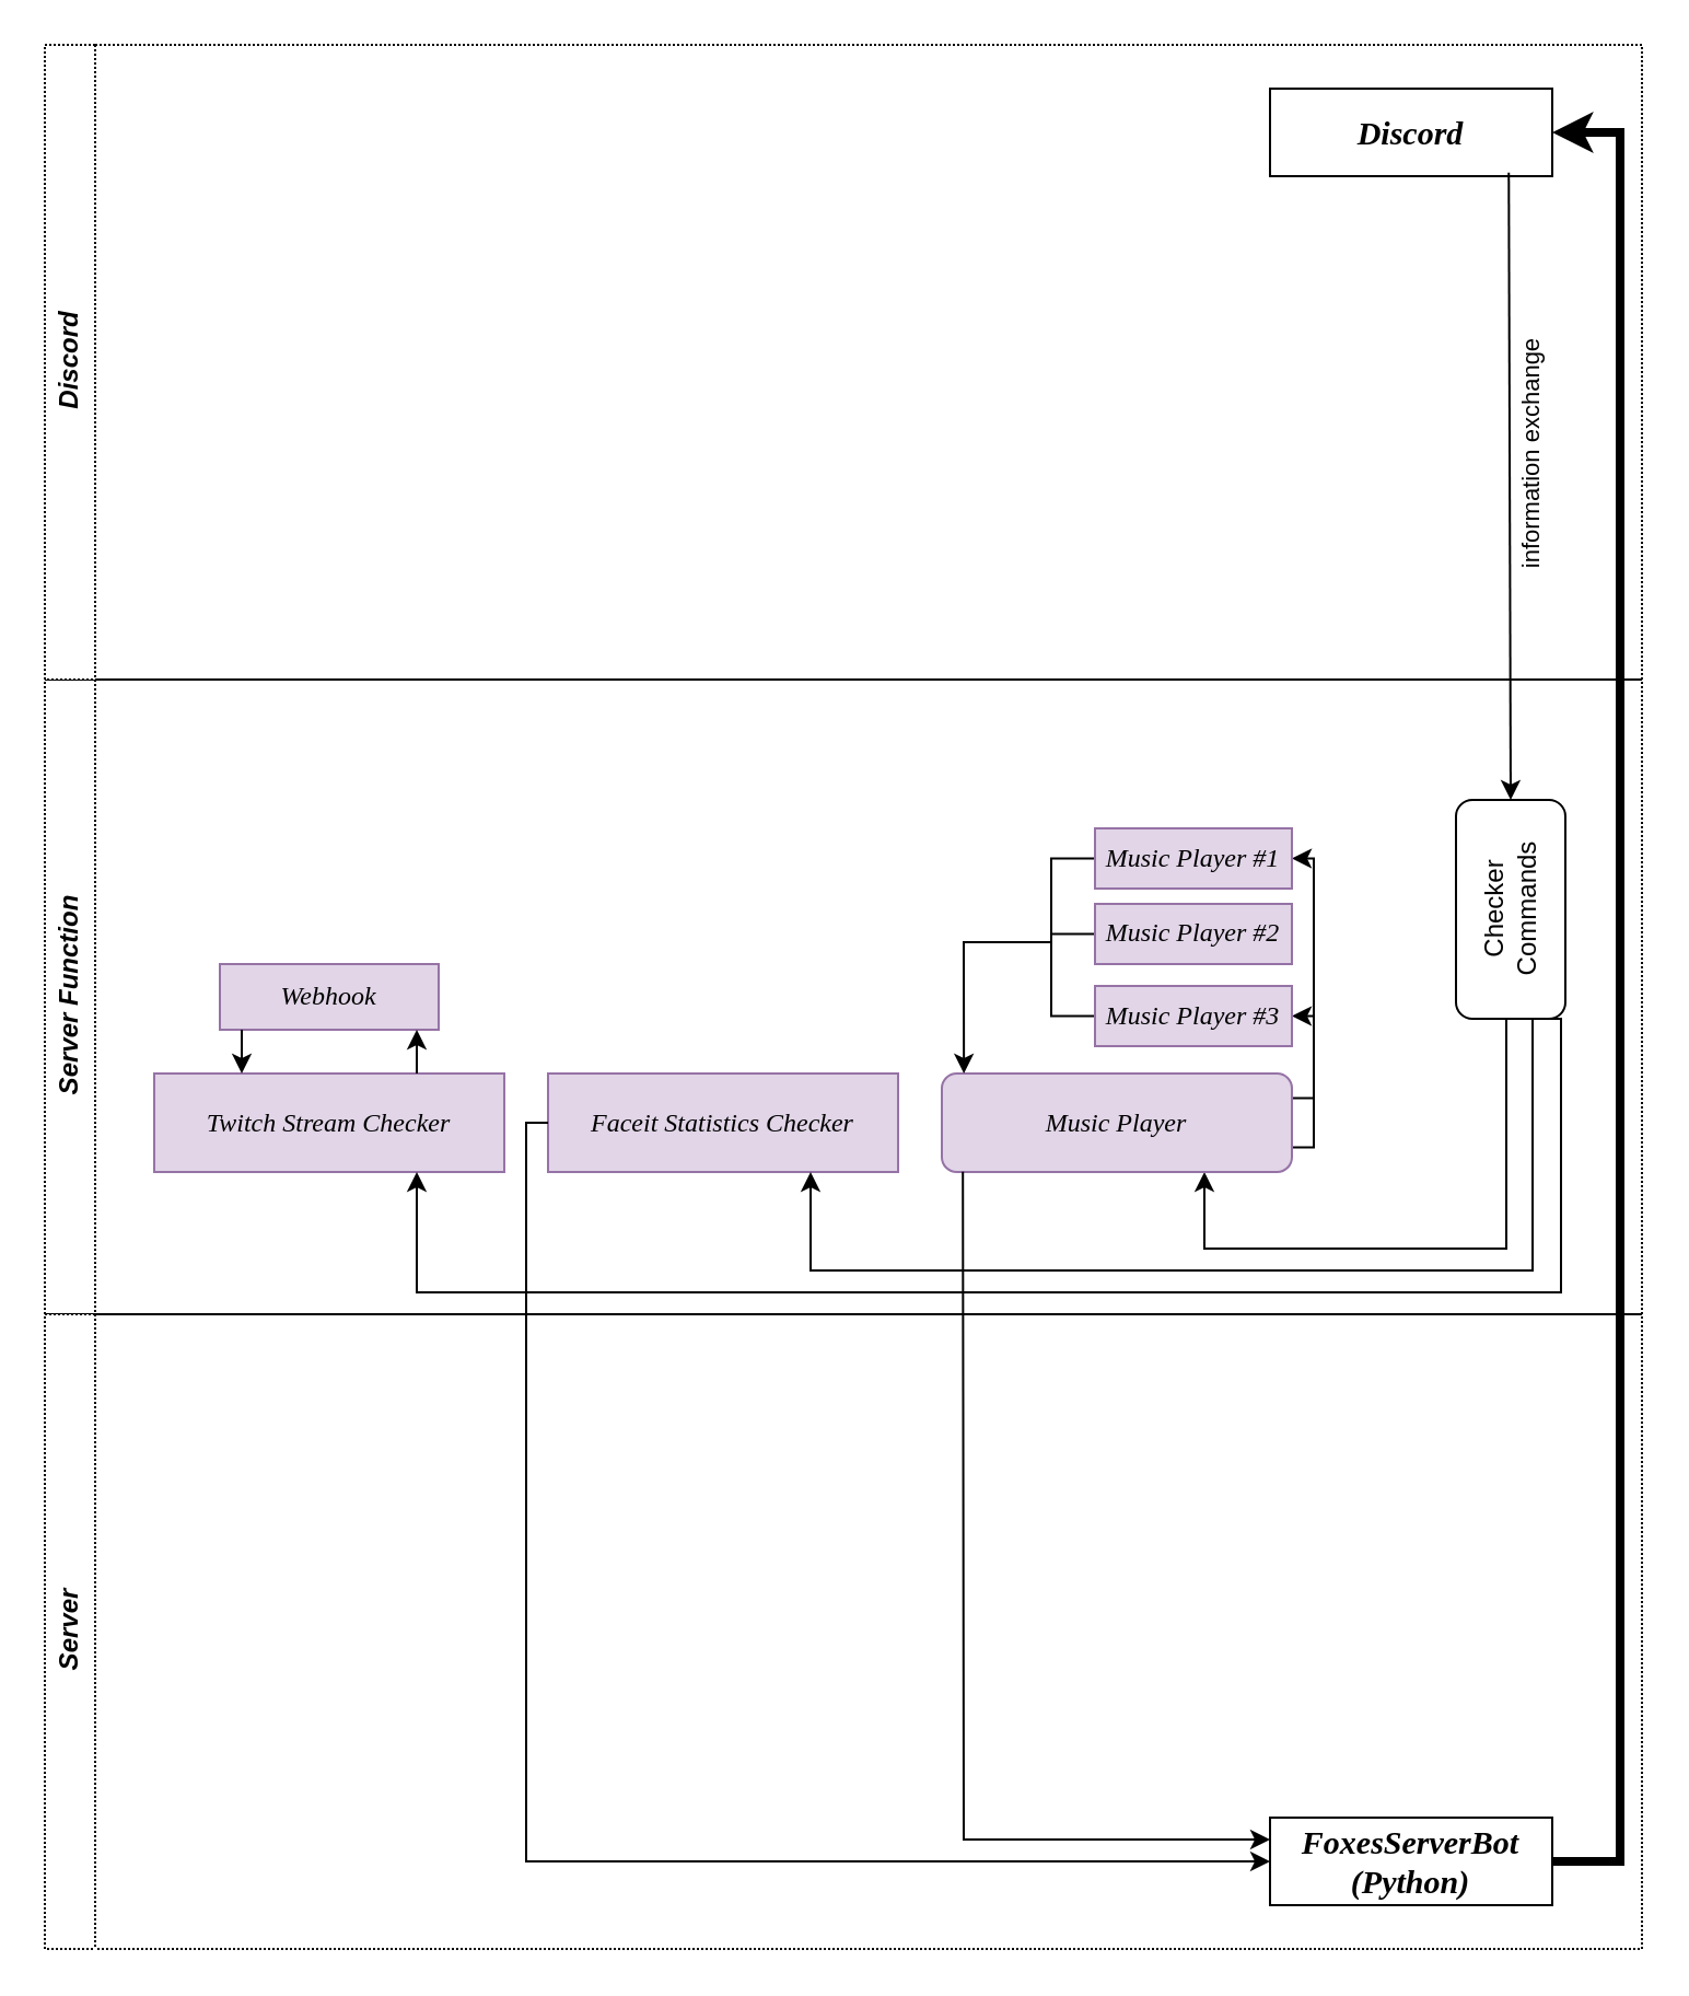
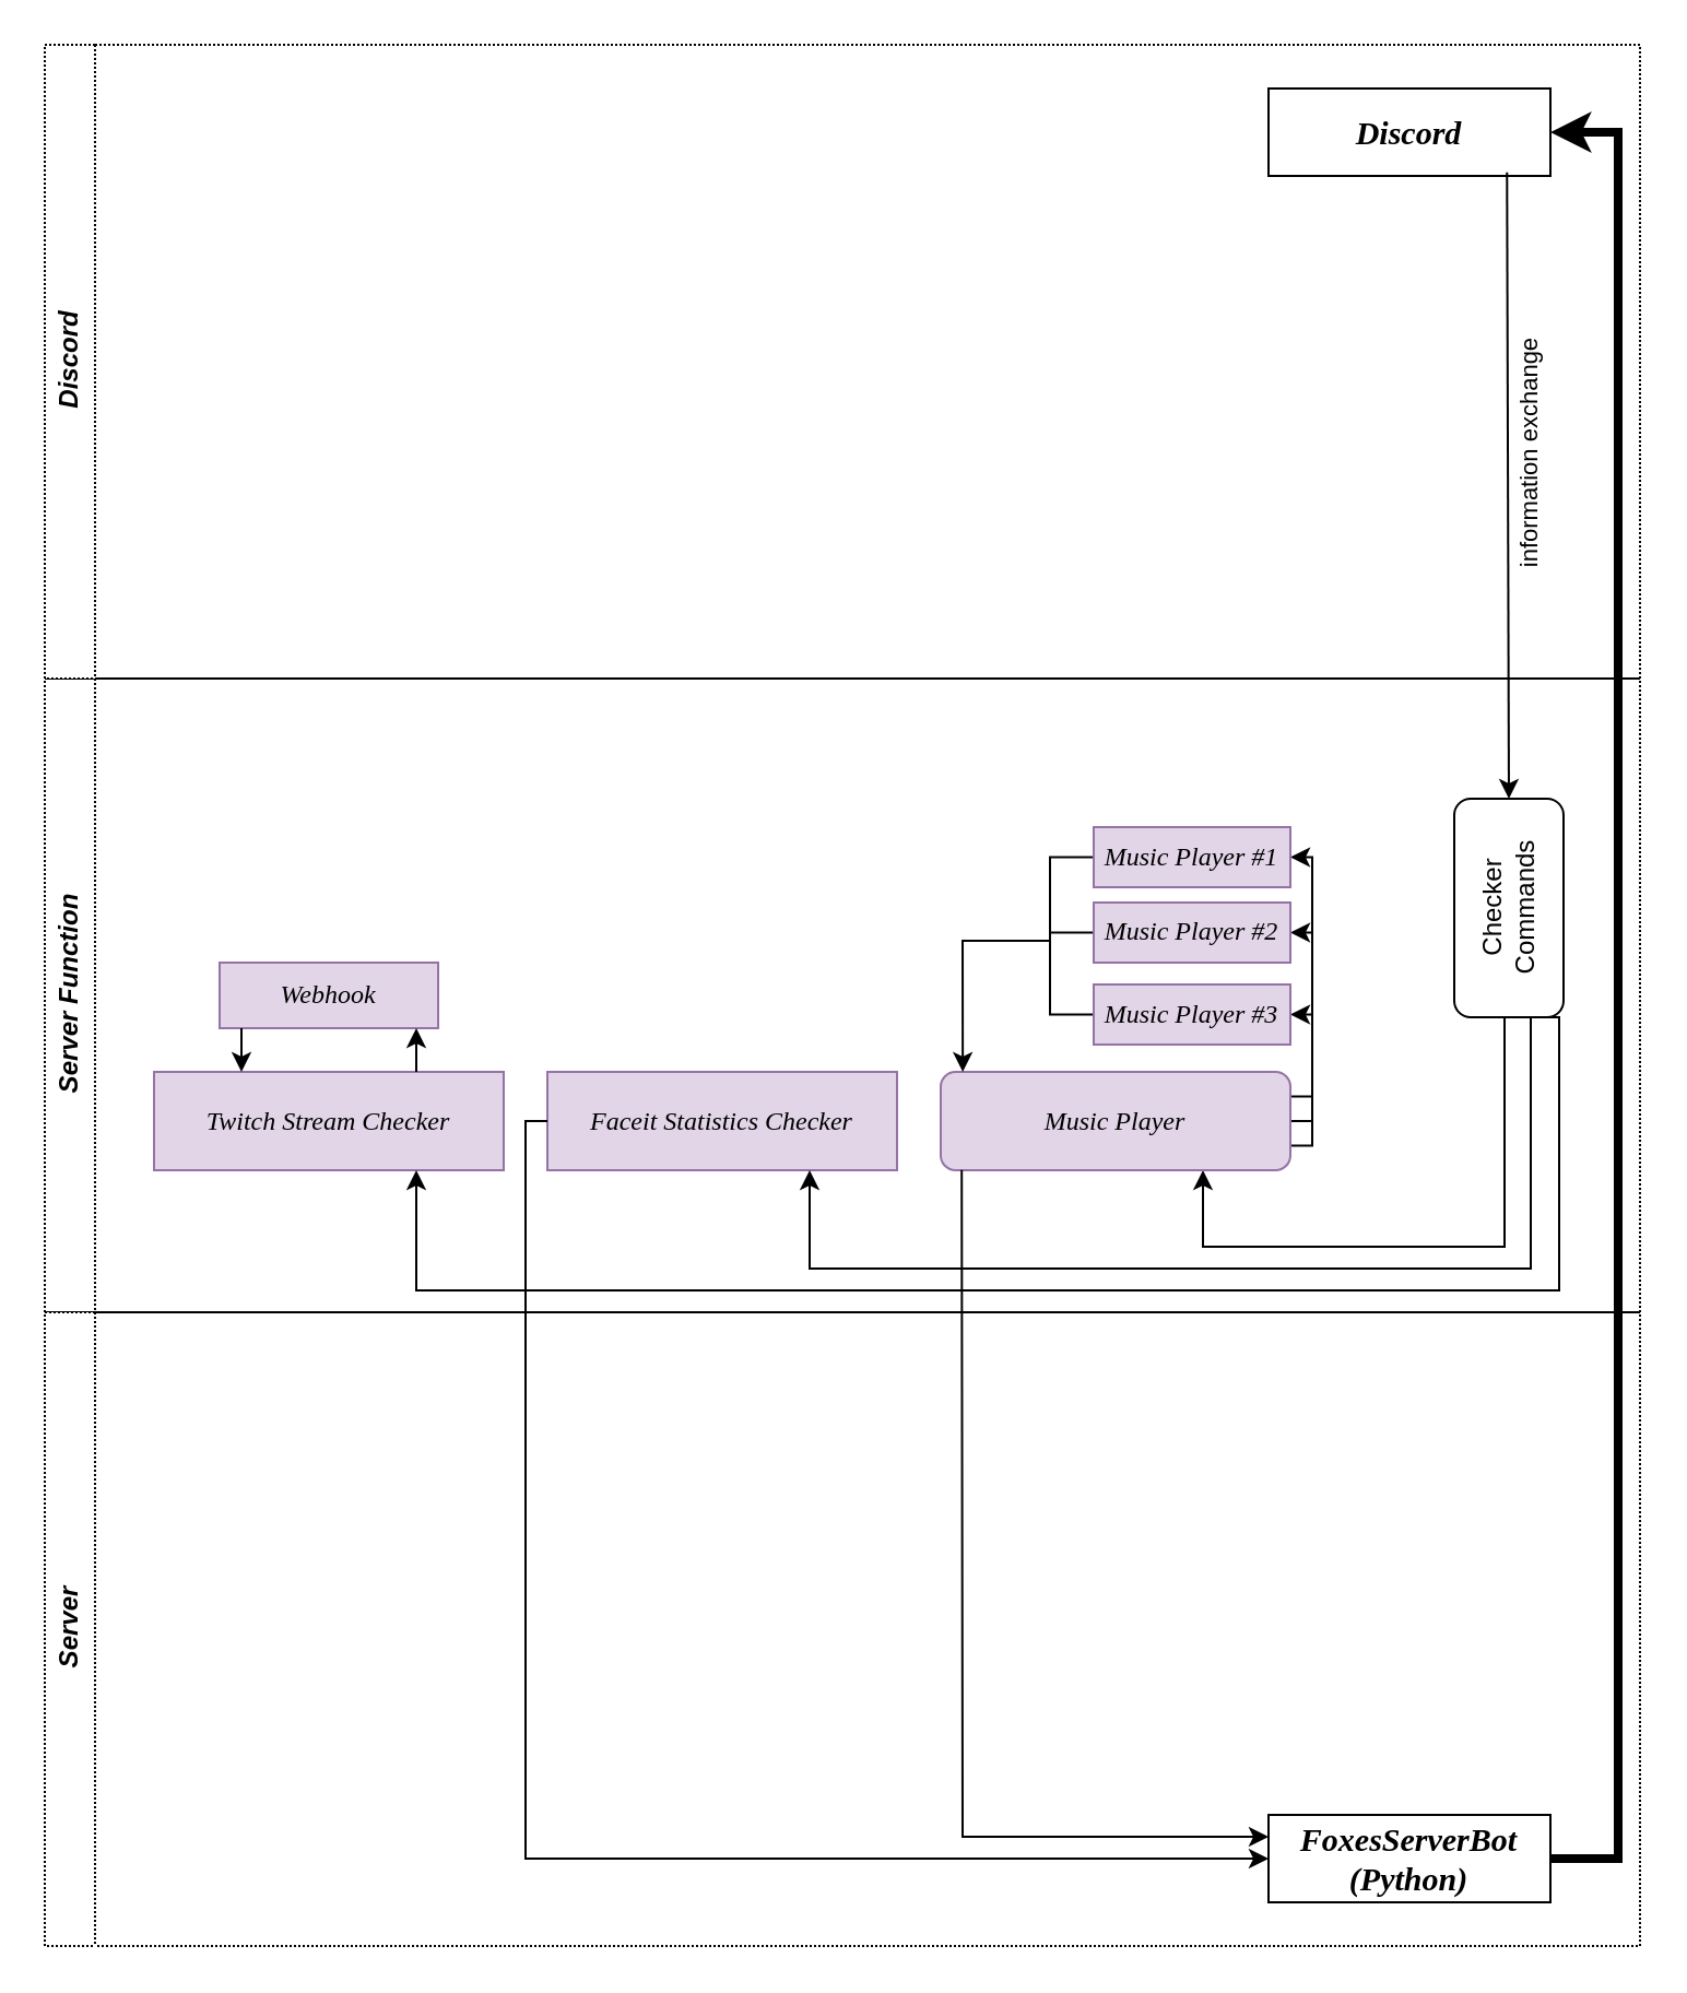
  <mxCell id="0" />
  <mxCell id="1" parent="0" />
  <mxCell id="2" value="&lt;i&gt;Server Function&lt;/i&gt;" style="swimlane;horizontal=0;whiteSpace=wrap;html=1;dashed=1;dashPattern=1 1;" vertex="1" parent="1"><mxGeometry x="20" y="310" width="730" height="290" as="geometry"><mxRectangle x="40" y="220" width="40" height="120" as="alternateBounds" /></mxGeometry></mxCell>
  <mxCell id="3" value="Twitch Stream Checker" style="rounded=0;whiteSpace=wrap;html=1;fontFamily=Times New Roman;fontStyle=2;fillColor=#e1d5e7;strokeColor=#9673a6;" vertex="1" parent="2"><mxGeometry x="50" y="180" width="160" height="45" as="geometry" /></mxCell>
  <mxCell id="4" value="Faceit Statistics Checker" style="rounded=0;whiteSpace=wrap;html=1;fontFamily=Times New Roman;fontStyle=2;fillColor=#e1d5e7;strokeColor=#9673a6;" vertex="1" parent="2"><mxGeometry x="230" y="180" width="160" height="45" as="geometry" /></mxCell>
  <mxCell id="5" style="edgeStyle=orthogonalEdgeStyle;rounded=0;orthogonalLoop=1;jettySize=auto;html=1;exitX=0;exitY=0.75;exitDx=0;exitDy=0;entryX=0.75;entryY=1;entryDx=0;entryDy=0;" edge="1" parent="2" source="8" target="3"><mxGeometry relative="1" as="geometry"><Array as="points"><mxPoint x="693" y="280" /><mxPoint x="170" y="280" /></Array></mxGeometry></mxCell>
  <mxCell id="6" style="edgeStyle=orthogonalEdgeStyle;rounded=0;orthogonalLoop=1;jettySize=auto;html=1;exitX=0;exitY=0.5;exitDx=0;exitDy=0;entryX=0.75;entryY=1;entryDx=0;entryDy=0;" edge="1" parent="2" source="8" target="4"><mxGeometry relative="1" as="geometry"><Array as="points"><mxPoint x="680" y="270" /><mxPoint x="350" y="270" /></Array></mxGeometry></mxCell>
  <mxCell id="7" style="edgeStyle=orthogonalEdgeStyle;rounded=0;orthogonalLoop=1;jettySize=auto;html=1;exitX=0;exitY=0.25;exitDx=0;exitDy=0;entryX=0.75;entryY=1;entryDx=0;entryDy=0;" edge="1" parent="2" source="8" target="12"><mxGeometry relative="1" as="geometry"><Array as="points"><mxPoint x="668" y="260" /><mxPoint x="530" y="260" /></Array></mxGeometry></mxCell>
  <mxCell id="8" value="Checker Commands" style="rounded=1;whiteSpace=wrap;html=1;rotation=-90;" vertex="1" parent="2"><mxGeometry x="620" y="80" width="100" height="50" as="geometry" /></mxCell>
  <mxCell id="9" style="edgeStyle=orthogonalEdgeStyle;rounded=0;orthogonalLoop=1;jettySize=auto;html=1;exitX=1;exitY=0.25;exitDx=0;exitDy=0;entryX=1;entryY=0.5;entryDx=0;entryDy=0;" edge="1" parent="2" source="12" target="17"><mxGeometry relative="1" as="geometry"><Array as="points"><mxPoint x="580" y="191" /><mxPoint x="580" y="154" /></Array></mxGeometry></mxCell>
+ <mxCell id="10" style="edgeStyle=orthogonalEdgeStyle;rounded=0;orthogonalLoop=1;jettySize=auto;html=1;exitX=1;exitY=0.5;exitDx=0;exitDy=0;entryX=1;entryY=0.5;entryDx=0;entryDy=0;" edge="1" parent="2" source="12" target="16"><mxGeometry relative="1" as="geometry"><Array as="points"><mxPoint x="580" y="203" /><mxPoint x="580" y="116" /></Array></mxGeometry></mxCell>
  <mxCell id="11" style="edgeStyle=orthogonalEdgeStyle;rounded=0;orthogonalLoop=1;jettySize=auto;html=1;exitX=1;exitY=0.75;exitDx=0;exitDy=0;entryX=1;entryY=0.5;entryDx=0;entryDy=0;" edge="1" parent="2" source="12" target="14"><mxGeometry relative="1" as="geometry"><Array as="points"><mxPoint x="580" y="214" /><mxPoint x="580" y="82" /></Array></mxGeometry></mxCell>
  <mxCell id="12" value="Music Player" style="whiteSpace=wrap;html=1;fontFamily=Times New Roman;fontStyle=2;fillColor=#e1d5e7;strokeColor=#9673a6;rounded=1;" vertex="1" parent="2"><mxGeometry x="410" y="180" width="160" height="45" as="geometry" /></mxCell>
  <mxCell id="13" style="edgeStyle=orthogonalEdgeStyle;rounded=0;orthogonalLoop=1;jettySize=auto;html=1;exitX=0;exitY=0.5;exitDx=0;exitDy=0;entryX=0;entryY=0.5;entryDx=0;entryDy=0;endArrow=none;endFill=0;" edge="1" parent="2" source="14" target="17"><mxGeometry relative="1" as="geometry"><Array as="points"><mxPoint x="460" y="82" /><mxPoint x="460" y="154" /></Array></mxGeometry></mxCell>
  <mxCell id="14" value="Music Player #1" style="rounded=0;whiteSpace=wrap;html=1;fontFamily=Times New Roman;fontStyle=2;fillColor=#e1d5e7;strokeColor=#9673a6;" vertex="1" parent="2"><mxGeometry x="480" y="68" width="90" height="27.5" as="geometry" /></mxCell>
  <mxCell id="15" style="edgeStyle=orthogonalEdgeStyle;rounded=0;orthogonalLoop=1;jettySize=auto;html=1;exitX=0;exitY=0.5;exitDx=0;exitDy=0;endArrow=none;endFill=0;" edge="1" parent="2" source="16"><mxGeometry relative="1" as="geometry"><mxPoint x="460" y="116.278" as="targetPoint" /></mxGeometry></mxCell>
  <mxCell id="16" value="Music Player #2" style="rounded=0;whiteSpace=wrap;html=1;fontFamily=Times New Roman;fontStyle=2;fillColor=#e1d5e7;strokeColor=#9673a6;" vertex="1" parent="2"><mxGeometry x="480" y="102.5" width="90" height="27.5" as="geometry" /></mxCell>
  <mxCell id="17" value="Music Player #3" style="rounded=0;whiteSpace=wrap;html=1;fontFamily=Times New Roman;fontStyle=2;fillColor=#e1d5e7;strokeColor=#9673a6;" vertex="1" parent="2"><mxGeometry x="480" y="140" width="90" height="27.5" as="geometry" /></mxCell>
  <mxCell id="18" value="" style="html=1;rounded=0;endArrow=none;endFill=0;exitX=0.063;exitY=-0.007;exitDx=0;exitDy=0;exitPerimeter=0;startArrow=classic;startFill=1;" edge="1" parent="2"><mxGeometry width="100" relative="1" as="geometry"><mxPoint x="420.08" y="179.995" as="sourcePoint" /><mxPoint x="460" y="120" as="targetPoint" /><Array as="points"><mxPoint x="420" y="120" /></Array></mxGeometry></mxCell>
  <mxCell id="19" value="Webhook" style="rounded=0;whiteSpace=wrap;html=1;fontFamily=Times New Roman;fontStyle=2;fillColor=#e1d5e7;strokeColor=#9673a6;" vertex="1" parent="2"><mxGeometry x="80" y="130" width="100" height="30" as="geometry" /></mxCell>
  <mxCell id="20" style="edgeStyle=orthogonalEdgeStyle;rounded=0;orthogonalLoop=1;jettySize=auto;html=1;exitX=0.75;exitY=0;exitDx=0;exitDy=0;entryX=0.9;entryY=1;entryDx=0;entryDy=0;entryPerimeter=0;" edge="1" parent="2" source="3" target="19"><mxGeometry relative="1" as="geometry" /></mxCell>
  <mxCell id="21" style="edgeStyle=orthogonalEdgeStyle;rounded=0;orthogonalLoop=1;jettySize=auto;html=1;" edge="1" parent="2"><mxGeometry relative="1" as="geometry"><mxPoint x="90" y="160" as="sourcePoint" /><mxPoint x="90" y="180" as="targetPoint" /><Array as="points"><mxPoint x="90" y="160" /><mxPoint x="90" y="180" /></Array></mxGeometry></mxCell>
  <mxCell id="22" value="&lt;i&gt;Server&lt;/i&gt;" style="swimlane;horizontal=0;whiteSpace=wrap;html=1;dashed=1;dashPattern=1 1;" vertex="1" parent="1"><mxGeometry x="20" y="600" width="730" height="290" as="geometry"><mxRectangle x="40" y="510" width="40" height="70" as="alternateBounds" /></mxGeometry></mxCell>
  <mxCell id="23" value="&lt;b style=&quot;font-family: &amp;quot;Times New Roman&amp;quot;; font-size: 15px;&quot;&gt;&lt;i&gt;FoxesServerBot&lt;br&gt;(Python)&lt;/i&gt;&lt;/b&gt;" style="rounded=0;whiteSpace=wrap;html=1;" vertex="1" parent="22"><mxGeometry x="560" y="230" width="129" height="40" as="geometry" /></mxCell>
  <mxCell id="24" value="&lt;i&gt;Discord&lt;/i&gt;" style="swimlane;horizontal=0;whiteSpace=wrap;html=1;dashed=1;dashPattern=1 1;" vertex="1" parent="1"><mxGeometry x="20" y="20" width="730" height="290" as="geometry"><mxRectangle x="40" y="-70" width="40" height="70" as="alternateBounds" /></mxGeometry></mxCell>
  <mxCell id="25" value="&lt;font face=&quot;Times New Roman&quot;&gt;&lt;span style=&quot;font-size: 15px;&quot;&gt;&lt;b&gt;&lt;i&gt;Discord&lt;/i&gt;&lt;/b&gt;&lt;/span&gt;&lt;/font&gt;" style="rounded=0;whiteSpace=wrap;html=1;" vertex="1" parent="24"><mxGeometry x="560" y="20" width="129" height="40" as="geometry" /></mxCell>
  <mxCell id="26" value="" style="endArrow=none;startArrow=classic;html=1;rounded=0;exitX=1;exitY=0.5;exitDx=0;exitDy=0;entryX=0.846;entryY=0.958;entryDx=0;entryDy=0;entryPerimeter=0;startFill=1;endFill=0;" edge="1" parent="1" source="8" target="25"><mxGeometry width="50" height="50" relative="1" as="geometry"><mxPoint x="460" y="350" as="sourcePoint" /><mxPoint x="510" y="300" as="targetPoint" /></mxGeometry></mxCell>
  <mxCell id="27" value="information exchange" style="edgeLabel;html=1;align=center;verticalAlign=middle;resizable=0;points=[];rotation=-90;" vertex="1" connectable="0" parent="26"><mxGeometry x="0.095" y="1" relative="1" as="geometry"><mxPoint x="10" as="offset" /></mxGeometry></mxCell>
  <mxCell id="28" style="edgeStyle=orthogonalEdgeStyle;rounded=0;orthogonalLoop=1;jettySize=auto;html=1;exitX=0;exitY=0.5;exitDx=0;exitDy=0;entryX=0;entryY=0.5;entryDx=0;entryDy=0;" edge="1" parent="1" source="4" target="23"><mxGeometry relative="1" as="geometry"><Array as="points"><mxPoint x="240" y="513" /><mxPoint x="240" y="850" /></Array></mxGeometry></mxCell>
  <mxCell id="29" value="" style="html=1;rounded=0;entryX=1;entryY=0.5;entryDx=0;entryDy=0;exitX=1;exitY=0.5;exitDx=0;exitDy=0;strokeWidth=4;endArrow=none;endFill=0;startArrow=classic;startFill=1;" edge="1" parent="1" source="25" target="23"><mxGeometry width="100" relative="1" as="geometry"><mxPoint x="760" y="50" as="sourcePoint" /><mxPoint x="650" y="810" as="targetPoint" /><Array as="points"><mxPoint x="740" y="60" /><mxPoint x="740" y="850" /></Array></mxGeometry></mxCell>
  <mxCell id="30" value="" style="html=1;rounded=0;exitX=0.06;exitY=0.997;exitDx=0;exitDy=0;entryX=0;entryY=0.25;entryDx=0;entryDy=0;exitPerimeter=0;" edge="1" parent="1" source="12" target="23"><mxGeometry width="100" relative="1" as="geometry"><mxPoint x="440" y="660" as="sourcePoint" /><mxPoint x="540" y="660" as="targetPoint" /><Array as="points"><mxPoint x="440" y="840" /></Array></mxGeometry></mxCell>
